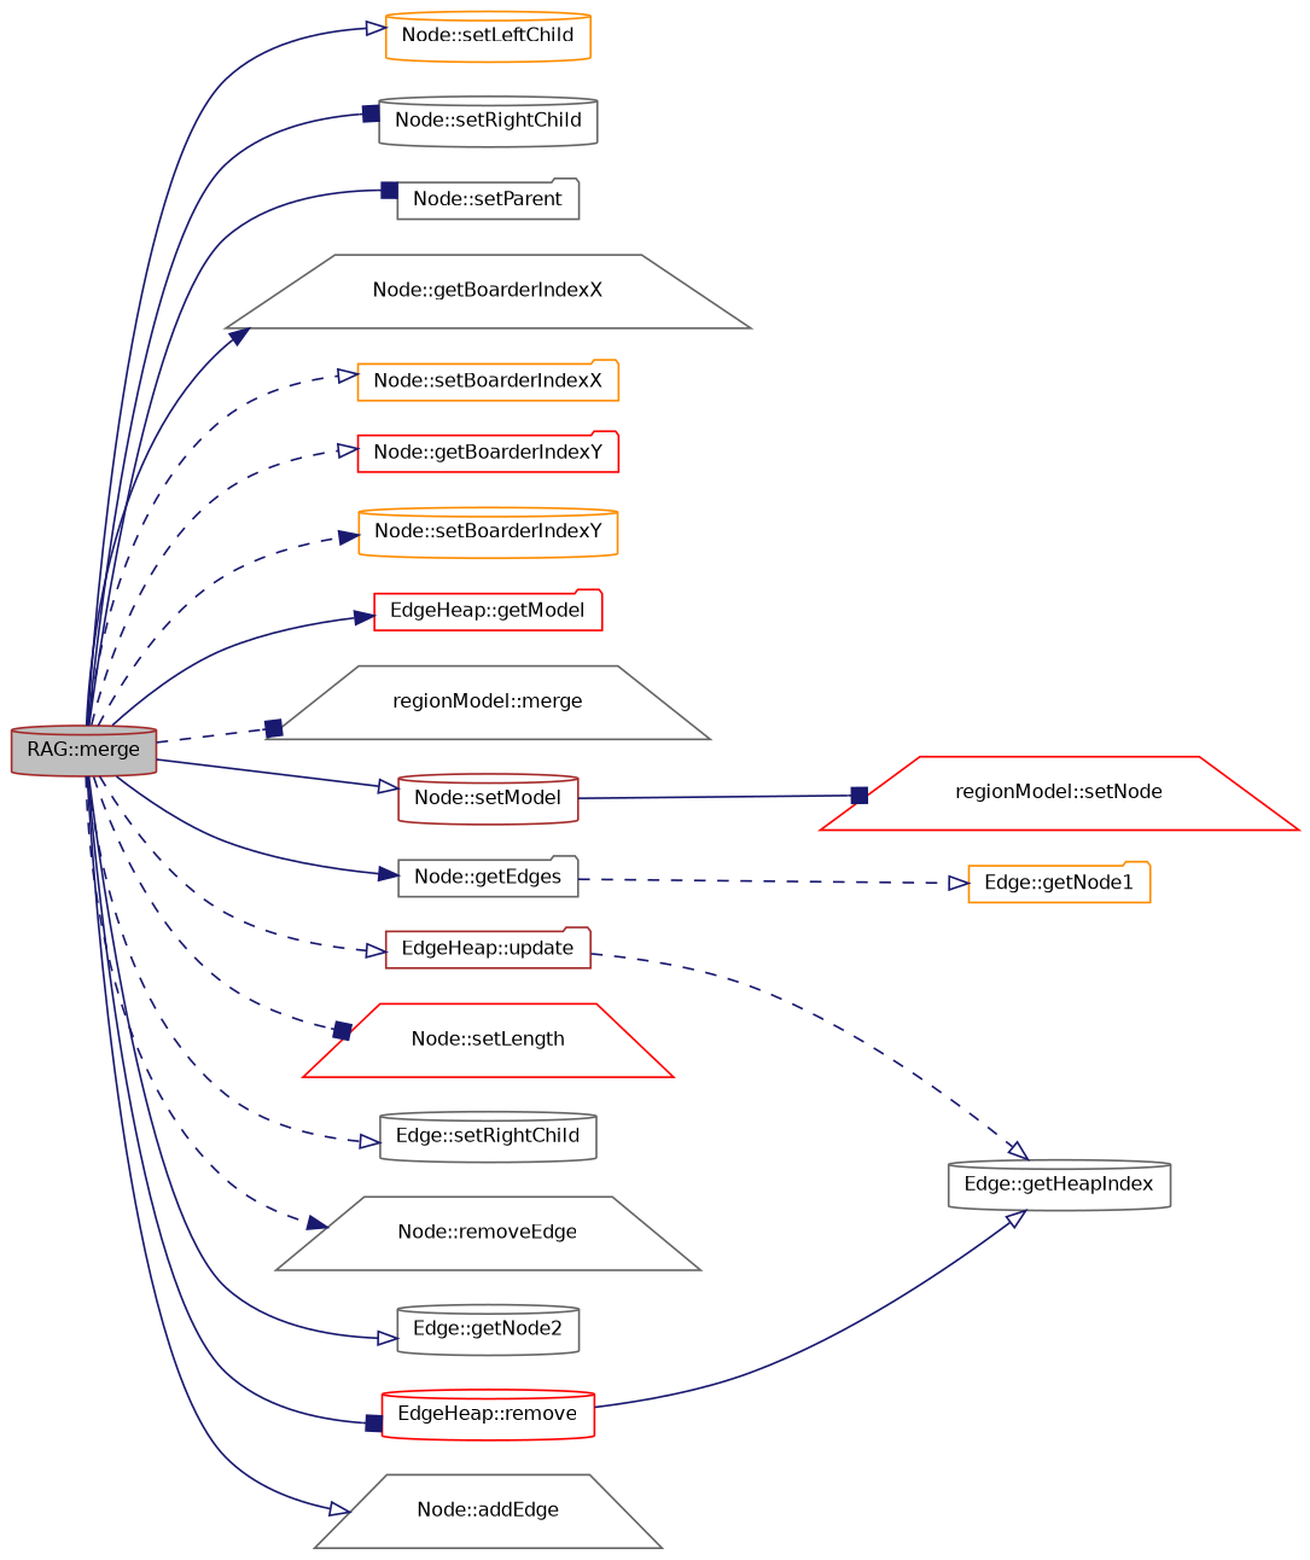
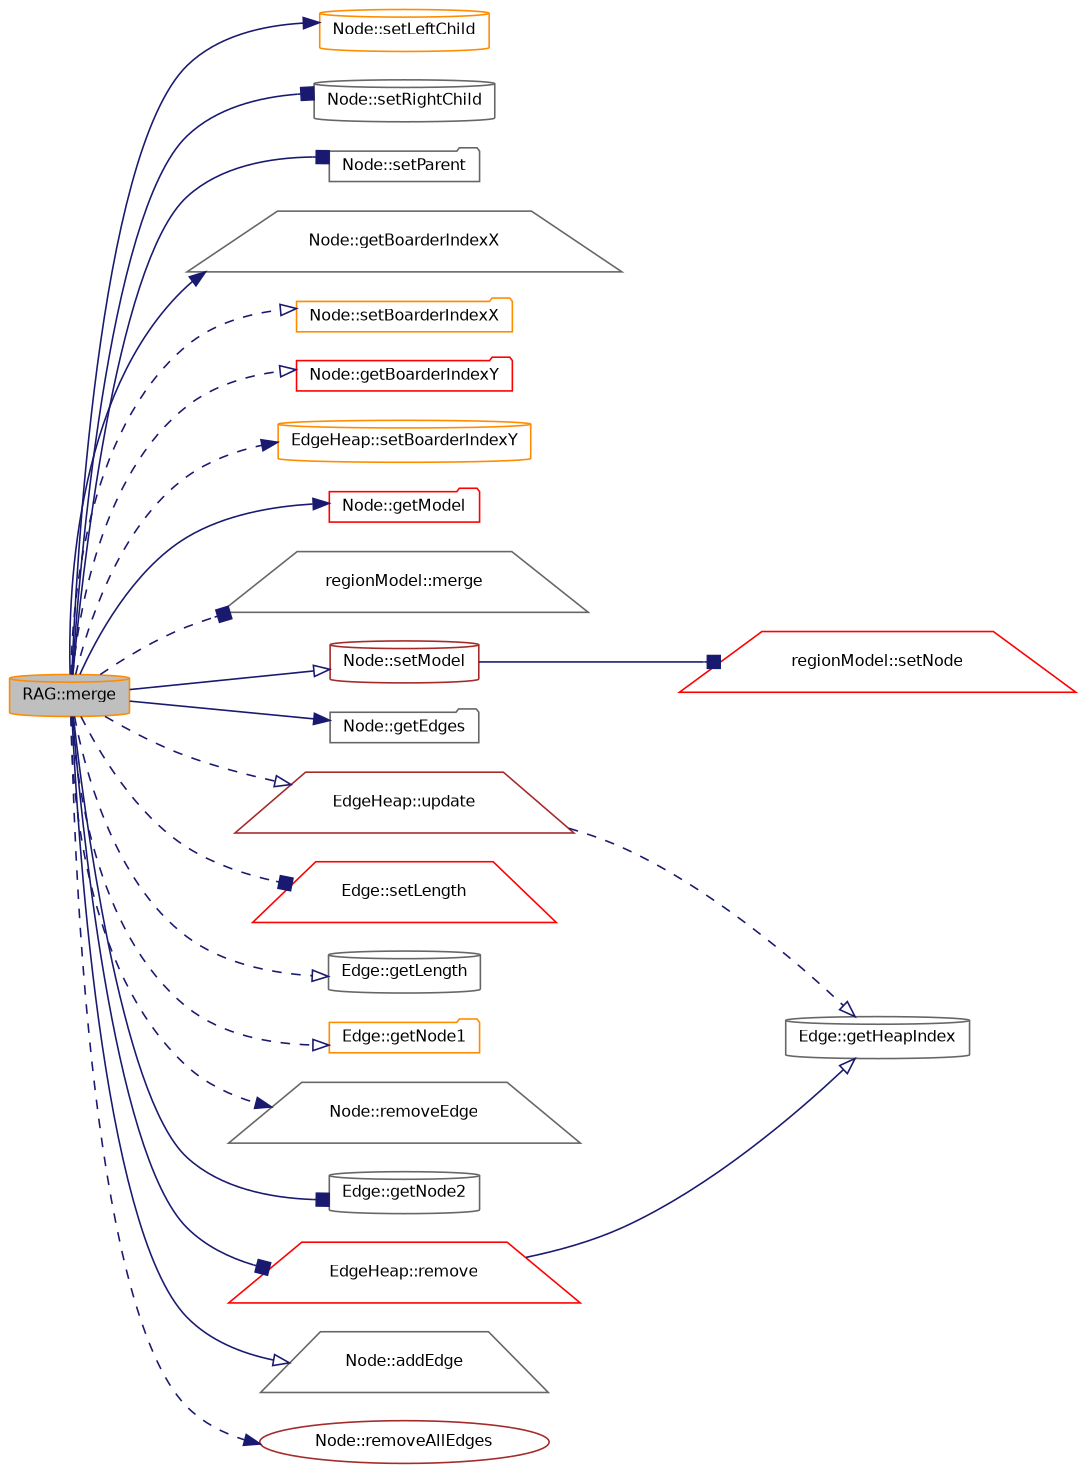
  digraph {
    rankdir=LR
    node [color=gray40 fillcolor=white fontname=Helvetica fontsize=10 shape=cylinder style=filled]
    edge [arrowhead=onormal color=midnightblue fontname=Helvetica fontsize=10 labelfontname=Helvetica labelfontsize=10 style=solid]
-   n1 [color=brown fillcolor=grey75 fontcolor=black height=0.2 label="RAG::merge" width=0.4]
+   n1 [color=darkorange fillcolor=grey75 fontcolor=black height=0.2 label="RAG::merge" width=0.4]
    n2 [color=darkorange height=0.2 label="Node::setLeftChild" width=0.4]
    n3 [height=0.2 label="Node::setRightChild" width=0.4]
    n4 [height=0.2 label="Node::setParent" shape=folder width=0.4]
    n5 [height=0.2 label="Node::getBoarderIndexX" shape=trapezium width=0.4]
    n6 [color=darkorange height=0.2 label="Node::setBoarderIndexX" shape=folder width=0.4]
    n7 [color=red height=0.2 label="Node::getBoarderIndexY" shape=folder width=0.4]
-   n8 [color=darkorange height=0.2 label="Node::setBoarderIndexY" width=0.4]
-   n9 [color=red height=0.2 label="EdgeHeap::getModel" shape=folder width=0.4]
+   n8 [color=darkorange height=0.2 label="EdgeHeap::setBoarderIndexY" width=0.4]
+   n9 [color=red height=0.2 label="Node::getModel" shape=folder width=0.4]
    n10 [height=0.2 label="regionModel::merge" shape=trapezium width=0.4]
    n11 [color=brown height=0.2 label="Node::setModel" width=0.4]
    n12 [height=0.2 label="Node::getEdges" shape=folder width=0.4]
-   n13 [color=brown height=0.2 label="EdgeHeap::update" shape=folder width=0.4]
-   n14 [color=red height=0.2 label="Node::setLength" shape=trapezium width=0.4]
-   n15 [height=0.2 label="Edge::setRightChild" width=0.4]
+   n13 [color=brown height=0.2 label="EdgeHeap::update" shape=trapezium width=0.4]
+   n14 [color=red height=0.2 label="Edge::setLength" shape=trapezium width=0.4]
+   n15 [height=0.2 label="Edge::getLength" width=0.4]
    n16 [color=darkorange height=0.2 label="Edge::getNode1" shape=folder width=0.4]
    n17 [height=0.2 label="Node::removeEdge" shape=trapezium width=0.4]
    n18 [height=0.2 label="Edge::getNode2" width=0.4]
-   n19 [color=red height=0.2 label="EdgeHeap::remove" width=0.4]
+   n19 [color=red height=0.2 label="EdgeHeap::remove" shape=trapezium width=0.4]
    n20 [height=0.2 label="Node::addEdge" shape=trapezium width=0.4]
+   n21 [color=brown height=0.2 label="Node::removeAllEdges" shape=ellipse width=0.4]
    n22 [color=red height=0.2 label="regionModel::setNode" shape=trapezium width=0.4]
    n23 [height=0.2 label="Edge::getHeapIndex" width=0.4]
-   n1 -> n2
+   n1 -> n2 [arrowhead=normal]
    n1 -> n3 [arrowhead=box]
    n1 -> n4 [arrowhead=box]
    n1 -> n5 [arrowhead=normal]
    n1 -> n6 [style=dashed]
    n1 -> n7 [style=dashed]
    n1 -> n8 [arrowhead=normal style=dashed]
    n1 -> n9 [arrowhead=normal]
    n1 -> n10 [arrowhead=box style=dashed]
    n1 -> n11
    n1 -> n12 [arrowhead=normal]
    n1 -> n13 [style=dashed]
    n1 -> n14 [arrowhead=box style=dashed]
    n1 -> n15 [style=dashed]
-   n12 -> n16 [style=dashed]
+   n1 -> n16 [style=dashed]
    n1 -> n17 [arrowhead=normal style=dashed]
-   n1 -> n18
+   n1 -> n18 [arrowhead=box]
    n1 -> n19 [arrowhead=box]
    n1 -> n20
+   n1 -> n21 [arrowhead=normal style=dashed]
    n11 -> n22 [arrowhead=box]
    n13 -> n23 [style=dashed]
    n19 -> n23
  }
